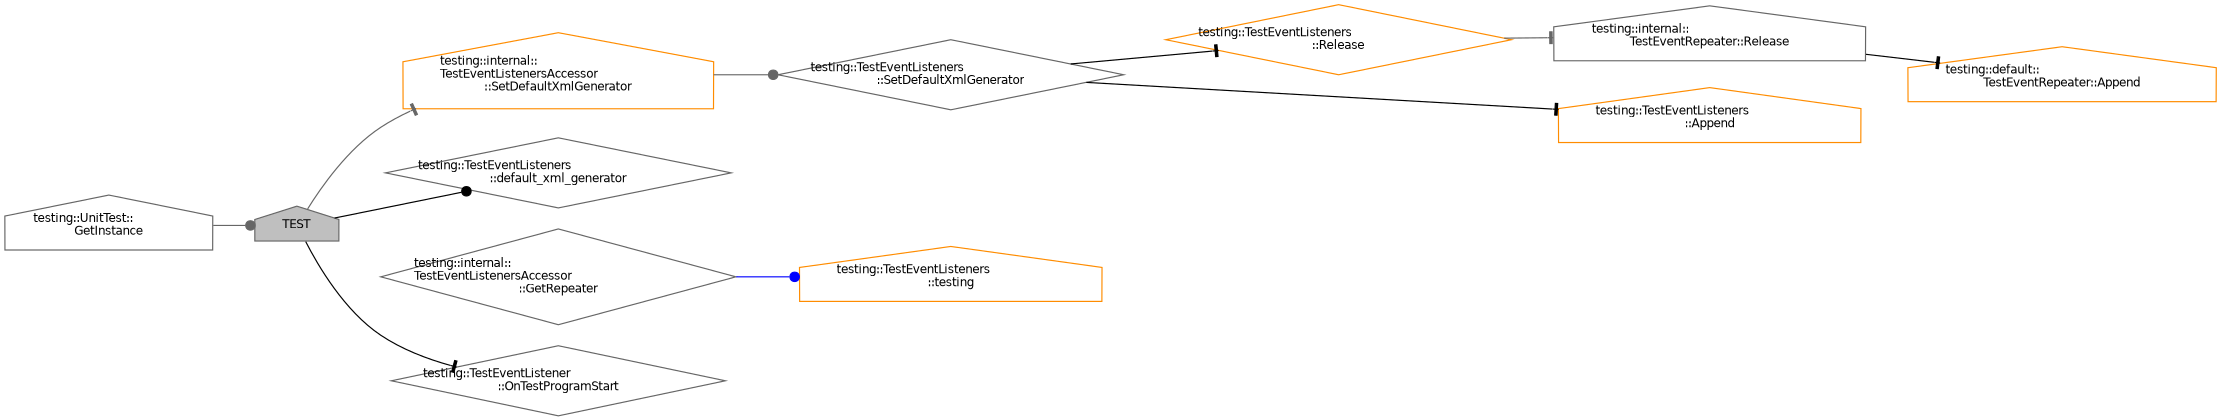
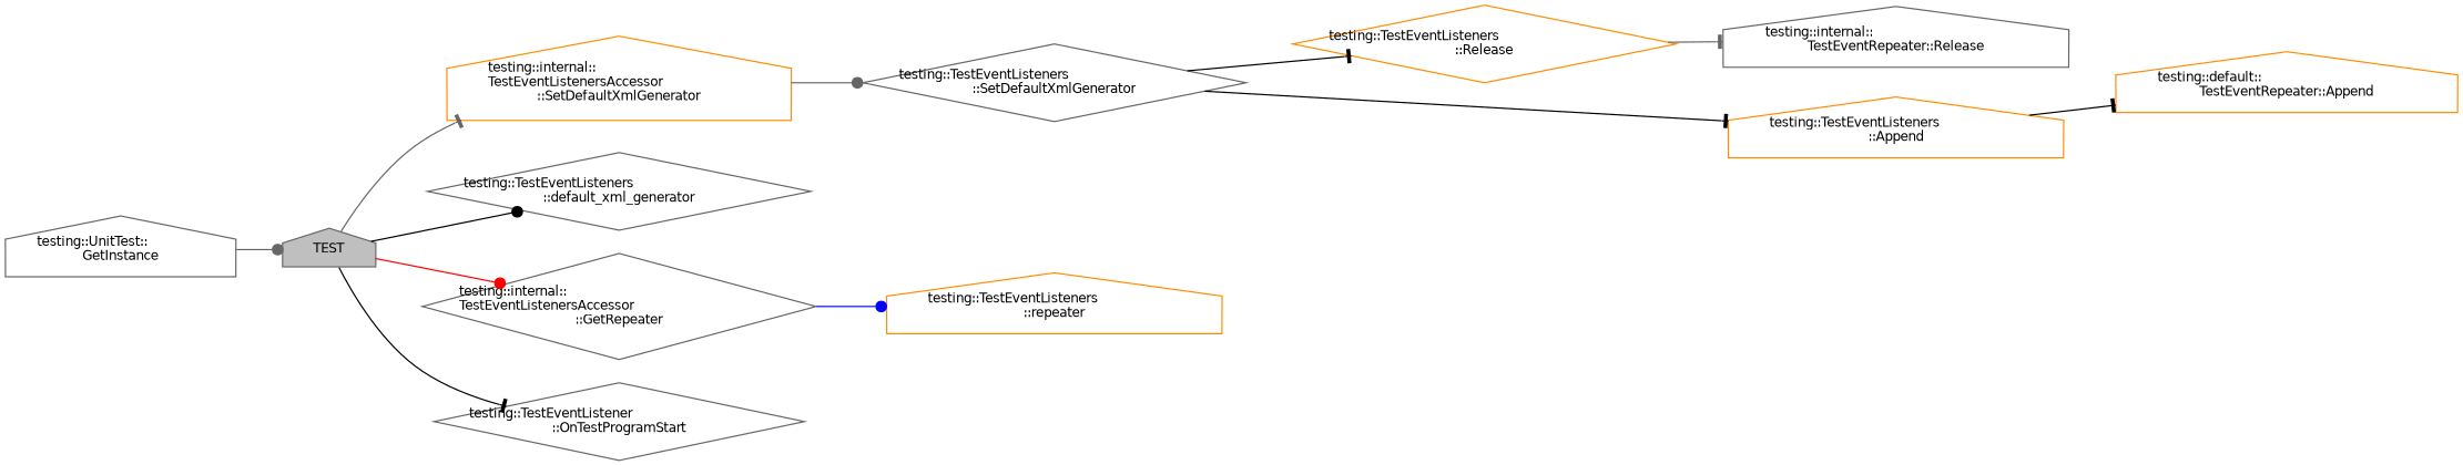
  digraph {
    rankdir=LR
    node [color=gray40 fillcolor=white fontname=Helvetica fontsize=10 shape=house style=filled]
    edge [arrowhead=tee color=black fontname=Helvetica fontsize=10 labelfontname=Helvetica labelfontsize=10 style=solid]
    n1 [fillcolor=grey75 fontcolor=black height=0.2 label=TEST width=0.4]
    n2 [color=darkorange height=0.2 label="testing::internal::\lTestEventListenersAccessor\l::SetDefaultXmlGenerator" width=0.4]
    n3 [height=0.2 label="testing::TestEventListeners\l::default_xml_generator" shape=diamond width=0.4]
    n4 [height=0.2 label="testing::internal::\lTestEventListenersAccessor\l::GetRepeater" shape=diamond width=0.4]
    n5 [height=0.2 label="testing::TestEventListener\l::OnTestProgramStart" shape=diamond width=0.4]
    n6 [height=0.2 label="testing::TestEventListeners\l::SetDefaultXmlGenerator" shape=diamond width=0.4]
-   n7 [color=darkorange height=0.2 label="testing::TestEventListeners\l::testing" width=0.4]
+   n7 [color=darkorange height=0.2 label="testing::TestEventListeners\l::repeater" width=0.4]
    n8 [height=0.2 label="testing::UnitTest::\lGetInstance" width=0.4]
    n9 [color=darkorange height=0.2 label="testing::TestEventListeners\l::Release" shape=diamond width=0.4]
    n10 [color=darkorange height=0.2 label="testing::TestEventListeners\l::Append" width=0.4]
    n11 [height=0.2 label="testing::internal::\lTestEventRepeater::Release" width=0.4]
    n12 [color=darkorange height=0.2 label="testing::default::\lTestEventRepeater::Append" width=0.4]
    n1 -> n2 [color=gray40]
    n1 -> n3 [arrowhead=dot]
+   n1 -> n4 [arrowhead=dot color=red]
    n1 -> n5
    n2 -> n6 [arrowhead=dot color=gray40]
    n4 -> n7 [arrowhead=dot color=blue]
    n6 -> n9
    n6 -> n10
    n8 -> n1 [arrowhead=dot color=gray40]
    n9 -> n11 [color=gray40]
-   n11 -> n12
+   n10 -> n12
  }
